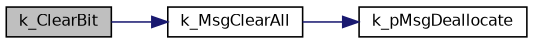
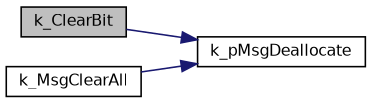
  digraph {
    rankdir=LR
    node [color=black fillcolor=white fontname=Helvetica fontsize=10 shape=record style=filled]
    edge [color=midnightblue fontname=Helvetica fontsize=10 labelfontname=Helvetica labelfontsize=10 style=solid]
    n1 [fillcolor=grey75 fontcolor=black height=0.2 label=k_ClearBit width=0.4]
    n2 [height=0.2 label=k_MsgClearAll width=0.4]
    n3 [height=0.2 label=k_pMsgDeallocate width=0.4]
-   n1 -> n2
+   n1 -> n3
    n2 -> n3
  }
